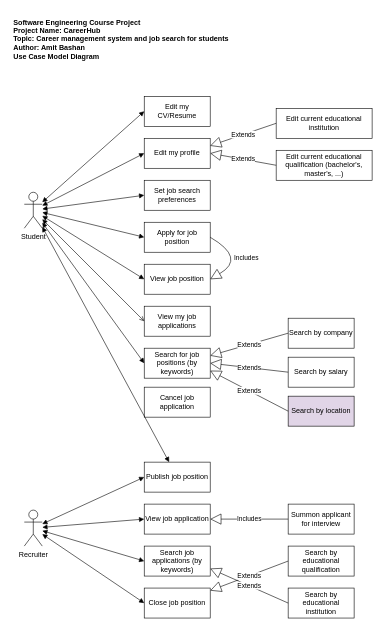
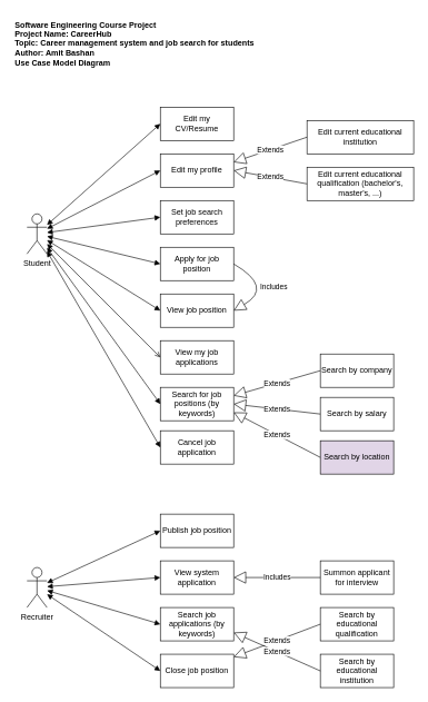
  <mxCell id="0" />
  <mxCell id="1" parent="0" />
  <mxCell id="2" value="&lt;b&gt;Software Engineering Course Project&lt;/b&gt;&lt;div&gt;&lt;b&gt;Project Name: CareerHub&lt;/b&gt;&lt;/div&gt;&lt;div&gt;&lt;b&gt;Topic: Career management system and job search for students&lt;/b&gt;&lt;/div&gt;&lt;div&gt;&lt;b&gt;Author: Amit Bashan&lt;/b&gt;&lt;/div&gt;&lt;div&gt;&lt;b&gt;Use Case Model Diagram&lt;/b&gt;&lt;/div&gt;" style="text;html=1;align=left;verticalAlign=middle;resizable=0;points=[];autosize=1;strokeColor=none;fillColor=none;" parent="1" vertex="1"><mxGeometry x="20" y="20" width="380" height="90" as="geometry" /></mxCell>
  <mxCell id="3" value="Student" style="shape=umlActor;verticalLabelPosition=bottom;verticalAlign=top;html=1;" parent="1" vertex="1"><mxGeometry x="40" y="320" width="30" height="60" as="geometry" /></mxCell>
  <mxCell id="4" value="Edit my CV/Resume" style="html=1;whiteSpace=wrap;" parent="1" vertex="1"><mxGeometry x="240" y="160" width="110" height="50" as="geometry" /></mxCell>
  <mxCell id="5" value="Edit my profile" style="html=1;whiteSpace=wrap;" parent="1" vertex="1"><mxGeometry x="240" y="230" width="110" height="50" as="geometry" /></mxCell>
  <mxCell id="6" value="Set job search preferences" style="html=1;whiteSpace=wrap;" parent="1" vertex="1"><mxGeometry x="240" y="300" width="110" height="50" as="geometry" /></mxCell>
  <mxCell id="7" value="Apply for job position" style="html=1;whiteSpace=wrap;" parent="1" vertex="1"><mxGeometry x="240" y="370" width="110" height="50" as="geometry" /></mxCell>
  <mxCell id="8" value="View my job applications" style="html=1;whiteSpace=wrap;" parent="1" vertex="1"><mxGeometry x="240" y="510" width="110" height="50" as="geometry" /></mxCell>
  <mxCell id="9" value="Search for job positions (by keywords)" style="html=1;whiteSpace=wrap;" parent="1" vertex="1"><mxGeometry x="240" y="580" width="110" height="50" as="geometry" /></mxCell>
  <mxCell id="10" value="Search by company" style="html=1;whiteSpace=wrap;" parent="1" vertex="1"><mxGeometry x="480" y="530" width="110" height="50" as="geometry" /></mxCell>
  <mxCell id="11" value="Search by salary" style="html=1;whiteSpace=wrap;" parent="1" vertex="1"><mxGeometry x="480" y="595" width="110" height="50" as="geometry" /></mxCell>
  <mxCell id="12" value="Search by location" style="html=1;whiteSpace=wrap;fillColor=#e1d5e7;" parent="1" vertex="1"><mxGeometry x="480" y="660" width="110" height="50" as="geometry" /></mxCell>
  <mxCell id="13" value="Edit current educational institution" style="html=1;whiteSpace=wrap;" parent="1" vertex="1"><mxGeometry x="460" y="180" width="160" height="50" as="geometry" /></mxCell>
  <mxCell id="14" value="Edit current educational qualification (bachelor's, master's, ...)" style="html=1;whiteSpace=wrap;" parent="1" vertex="1"><mxGeometry x="460" y="250" width="160" height="50" as="geometry" /></mxCell>
  <mxCell id="15" value="Extends" style="endArrow=block;endSize=16;endFill=0;html=1;rounded=0;exitX=0;exitY=0.5;exitDx=0;exitDy=0;entryX=1;entryY=0.25;entryDx=0;entryDy=0;" parent="1" source="13" target="5" edge="1"><mxGeometry width="160" relative="1" as="geometry"><mxPoint x="170" y="380" as="sourcePoint" /><mxPoint x="330" y="380" as="targetPoint" /></mxGeometry></mxCell>
  <mxCell id="16" value="Extends" style="endArrow=block;endSize=16;endFill=0;html=1;rounded=0;exitX=0;exitY=0.5;exitDx=0;exitDy=0;entryX=1;entryY=0.5;entryDx=0;entryDy=0;" parent="1" source="14" target="5" edge="1"><mxGeometry width="160" relative="1" as="geometry"><mxPoint x="170" y="380" as="sourcePoint" /><mxPoint x="330" y="380" as="targetPoint" /></mxGeometry></mxCell>
  <mxCell id="17" value="Extends" style="endArrow=block;endSize=16;endFill=0;html=1;rounded=0;exitX=0;exitY=0.5;exitDx=0;exitDy=0;entryX=1;entryY=0.25;entryDx=0;entryDy=0;" parent="1" source="10" target="9" edge="1"><mxGeometry width="160" relative="1" as="geometry"><mxPoint x="170" y="450" as="sourcePoint" /><mxPoint x="330" y="450" as="targetPoint" /></mxGeometry></mxCell>
  <mxCell id="18" value="Extends" style="endArrow=block;endSize=16;endFill=0;html=1;rounded=0;exitX=0;exitY=0.5;exitDx=0;exitDy=0;entryX=1;entryY=0.5;entryDx=0;entryDy=0;" parent="1" source="11" target="9" edge="1"><mxGeometry width="160" relative="1" as="geometry"><mxPoint x="170" y="450" as="sourcePoint" /><mxPoint x="330" y="450" as="targetPoint" /></mxGeometry></mxCell>
  <mxCell id="19" value="Extends" style="endArrow=block;endSize=16;endFill=0;html=1;rounded=0;exitX=0;exitY=0.5;exitDx=0;exitDy=0;entryX=1;entryY=0.75;entryDx=0;entryDy=0;" parent="1" source="12" target="9" edge="1"><mxGeometry width="160" relative="1" as="geometry"><mxPoint x="170" y="450" as="sourcePoint" /><mxPoint x="330" y="450" as="targetPoint" /></mxGeometry></mxCell>
  <mxCell id="20" value="" style="endArrow=block;startArrow=block;endFill=1;startFill=1;html=1;rounded=0;entryX=0;entryY=0.5;entryDx=0;entryDy=0;" parent="1" source="3" target="4" edge="1"><mxGeometry width="160" relative="1" as="geometry"><mxPoint x="90" y="340" as="sourcePoint" /><mxPoint x="230" y="190" as="targetPoint" /></mxGeometry></mxCell>
  <mxCell id="21" value="" style="endArrow=block;startArrow=block;endFill=1;startFill=1;html=1;rounded=0;entryX=0;entryY=0.5;entryDx=0;entryDy=0;" parent="1" source="3" target="5" edge="1"><mxGeometry width="160" relative="1" as="geometry"><mxPoint x="130" y="350" as="sourcePoint" /><mxPoint x="320" y="260" as="targetPoint" /></mxGeometry></mxCell>
  <mxCell id="22" value="" style="endArrow=block;startArrow=block;endFill=1;startFill=1;html=1;rounded=0;entryX=0;entryY=0.5;entryDx=0;entryDy=0;" parent="1" source="3" target="6" edge="1"><mxGeometry width="160" relative="1" as="geometry"><mxPoint x="240" y="357" as="sourcePoint" /><mxPoint x="410" y="270" as="targetPoint" /></mxGeometry></mxCell>
  <mxCell id="23" value="" style="endArrow=block;startArrow=block;endFill=1;startFill=1;html=1;rounded=0;entryX=0;entryY=0.5;entryDx=0;entryDy=0;" parent="1" source="3" target="7" edge="1"><mxGeometry width="160" relative="1" as="geometry"><mxPoint x="230" y="363" as="sourcePoint" /><mxPoint x="400" y="340" as="targetPoint" /></mxGeometry></mxCell>
  <mxCell id="24" value="" style="endArrow=open;startArrow=block;endFill=1;startFill=1;html=1;rounded=0;entryX=0;entryY=0.5;entryDx=0;entryDy=0;" parent="1" source="3" target="8" edge="1"><mxGeometry width="160" relative="1" as="geometry"><mxPoint x="200" y="413" as="sourcePoint" /><mxPoint x="370" y="390" as="targetPoint" /></mxGeometry></mxCell>
  <mxCell id="25" value="" style="endArrow=block;startArrow=block;endFill=1;startFill=1;html=1;rounded=0;entryX=0;entryY=0.5;entryDx=0;entryDy=0;" parent="1" source="3" target="9" edge="1"><mxGeometry width="160" relative="1" as="geometry"><mxPoint x="310" y="513" as="sourcePoint" /><mxPoint x="480" y="490" as="targetPoint" /></mxGeometry></mxCell>
  <mxCell id="26" value="Recruiter" style="shape=umlActor;verticalLabelPosition=bottom;verticalAlign=top;html=1;" parent="1" vertex="1"><mxGeometry x="40" y="850" width="30" height="60" as="geometry" /></mxCell>
  <mxCell id="27" value="Publish job position" style="html=1;whiteSpace=wrap;" parent="1" vertex="1"><mxGeometry x="240" y="770" width="110" height="50" as="geometry" /></mxCell>
  <mxCell id="28" value="" style="endArrow=block;startArrow=block;endFill=1;startFill=1;html=1;rounded=0;entryX=0;entryY=0.5;entryDx=0;entryDy=0;" parent="1" source="26" target="27" edge="1"><mxGeometry width="160" relative="1" as="geometry"><mxPoint x="170" y="560" as="sourcePoint" /><mxPoint x="340" y="730" as="targetPoint" /></mxGeometry></mxCell>
  <mxCell id="29" value="Summon applicant for interview" style="html=1;whiteSpace=wrap;" parent="1" vertex="1"><mxGeometry x="480" y="840" width="110" height="50" as="geometry" /></mxCell>
- <mxCell id="30" value="View job application" style="html=1;whiteSpace=wrap;" parent="1" vertex="1"><mxGeometry x="240" y="840" width="110" height="50" as="geometry" /></mxCell>
+ <mxCell id="30" value="View system application" style="html=1;whiteSpace=wrap;" parent="1" vertex="1"><mxGeometry x="240" y="840" width="110" height="50" as="geometry" /></mxCell>
  <mxCell id="31" value="Includes" style="endArrow=block;endSize=16;endFill=0;html=1;rounded=0;exitX=0;exitY=0.5;exitDx=0;exitDy=0;entryX=1;entryY=0.5;entryDx=0;entryDy=0;" parent="1" source="29" target="30" edge="1"><mxGeometry x="0.004" width="160" relative="1" as="geometry"><mxPoint x="540" y="807" as="sourcePoint" /><mxPoint x="410" y="740" as="targetPoint" /><mxPoint as="offset" /></mxGeometry></mxCell>
  <mxCell id="32" value="" style="endArrow=block;startArrow=block;endFill=1;startFill=1;html=1;rounded=0;entryX=0;entryY=0.5;entryDx=0;entryDy=0;" parent="1" source="26" target="30" edge="1"><mxGeometry width="160" relative="1" as="geometry"><mxPoint x="220" y="918" as="sourcePoint" /><mxPoint x="390" y="840" as="targetPoint" /></mxGeometry></mxCell>
  <mxCell id="33" value="Search job applications (by keywords)" style="html=1;whiteSpace=wrap;" parent="1" vertex="1"><mxGeometry x="240" y="910" width="110" height="50" as="geometry" /></mxCell>
  <mxCell id="34" value="Search by educational qualification" style="html=1;whiteSpace=wrap;" parent="1" vertex="1"><mxGeometry x="480" y="910" width="110" height="50" as="geometry" /></mxCell>
  <mxCell id="35" value="Extends" style="endArrow=block;endSize=16;endFill=0;html=1;rounded=0;exitX=0;exitY=0.5;exitDx=0;exitDy=0;" parent="1" source="34" target="39" edge="1"><mxGeometry x="0.004" width="160" relative="1" as="geometry"><mxPoint x="560" y="850" as="sourcePoint" /><mxPoint x="430" y="850" as="targetPoint" /><mxPoint as="offset" /></mxGeometry></mxCell>
  <mxCell id="36" value="Search by educational institution" style="html=1;whiteSpace=wrap;" parent="1" vertex="1"><mxGeometry x="480" y="980" width="110" height="50" as="geometry" /></mxCell>
  <mxCell id="37" value="Extends" style="endArrow=block;endSize=16;endFill=0;html=1;rounded=0;exitX=0;exitY=0.5;exitDx=0;exitDy=0;entryX=1;entryY=0.75;entryDx=0;entryDy=0;" parent="1" source="36" target="33" edge="1"><mxGeometry x="0.004" width="160" relative="1" as="geometry"><mxPoint x="560" y="940" as="sourcePoint" /><mxPoint x="430" y="940" as="targetPoint" /><mxPoint as="offset" /></mxGeometry></mxCell>
  <mxCell id="38" value="" style="endArrow=block;startArrow=block;endFill=1;startFill=1;html=1;rounded=0;entryX=0;entryY=0.5;entryDx=0;entryDy=0;" parent="1" source="26" target="33" edge="1"><mxGeometry width="160" relative="1" as="geometry"><mxPoint x="290" y="914" as="sourcePoint" /><mxPoint x="460" y="900" as="targetPoint" /></mxGeometry></mxCell>
  <mxCell id="39" value="Close job position" style="html=1;whiteSpace=wrap;" parent="1" vertex="1"><mxGeometry x="240" y="980" width="110" height="50" as="geometry" /></mxCell>
  <mxCell id="40" value="" style="endArrow=block;startArrow=block;endFill=1;startFill=1;html=1;rounded=0;exitX=0;exitY=0.5;exitDx=0;exitDy=0;" parent="1" source="39" target="26" edge="1"><mxGeometry width="160" relative="1" as="geometry"><mxPoint x="230" y="960" as="sourcePoint" /><mxPoint x="120" y="950" as="targetPoint" /></mxGeometry></mxCell>
  <mxCell id="41" value="Cancel job application" style="html=1;whiteSpace=wrap;" parent="1" vertex="1"><mxGeometry x="240" y="645" width="110" height="50" as="geometry" /></mxCell>
- <mxCell id="42" value="" style="endArrow=block;startArrow=block;endFill=1;startFill=1;html=1;rounded=0;" parent="1" source="3" target="27" edge="1"><mxGeometry width="160" relative="1" as="geometry"><mxPoint x="280" y="550" as="sourcePoint" /><mxPoint x="450" y="720" as="targetPoint" /></mxGeometry></mxCell>
+ <mxCell id="42" value="" style="endArrow=block;startArrow=block;endFill=1;startFill=1;html=1;rounded=0;entryX=0;entryY=0.5;entryDx=0;entryDy=0;" parent="1" source="3" target="41" edge="1"><mxGeometry width="160" relative="1" as="geometry"><mxPoint x="280" y="550" as="sourcePoint" /><mxPoint x="450" y="720" as="targetPoint" /></mxGeometry></mxCell>
  <mxCell id="43" value="View job position" style="html=1;whiteSpace=wrap;" parent="1" vertex="1"><mxGeometry x="240" y="440" width="110" height="50" as="geometry" /></mxCell>
  <mxCell id="44" value="" style="endArrow=block;startArrow=block;endFill=1;startFill=1;html=1;rounded=0;entryX=0;entryY=0.5;entryDx=0;entryDy=0;" parent="1" source="3" target="43" edge="1"><mxGeometry width="160" relative="1" as="geometry"><mxPoint x="110" y="380" as="sourcePoint" /><mxPoint x="370" y="471" as="targetPoint" /></mxGeometry></mxCell>
  <mxCell id="45" value="Includes" style="endArrow=block;endSize=16;endFill=0;html=1;rounded=0;entryX=1;entryY=0.5;entryDx=0;entryDy=0;curved=1;exitX=1;exitY=0.5;exitDx=0;exitDy=0;" parent="1" source="7" target="43" edge="1"><mxGeometry width="160" relative="1" as="geometry"><mxPoint x="440" y="598" as="sourcePoint" /><mxPoint x="380" y="470" as="targetPoint" /><Array as="points"><mxPoint x="410" y="430" /></Array></mxGeometry></mxCell>
